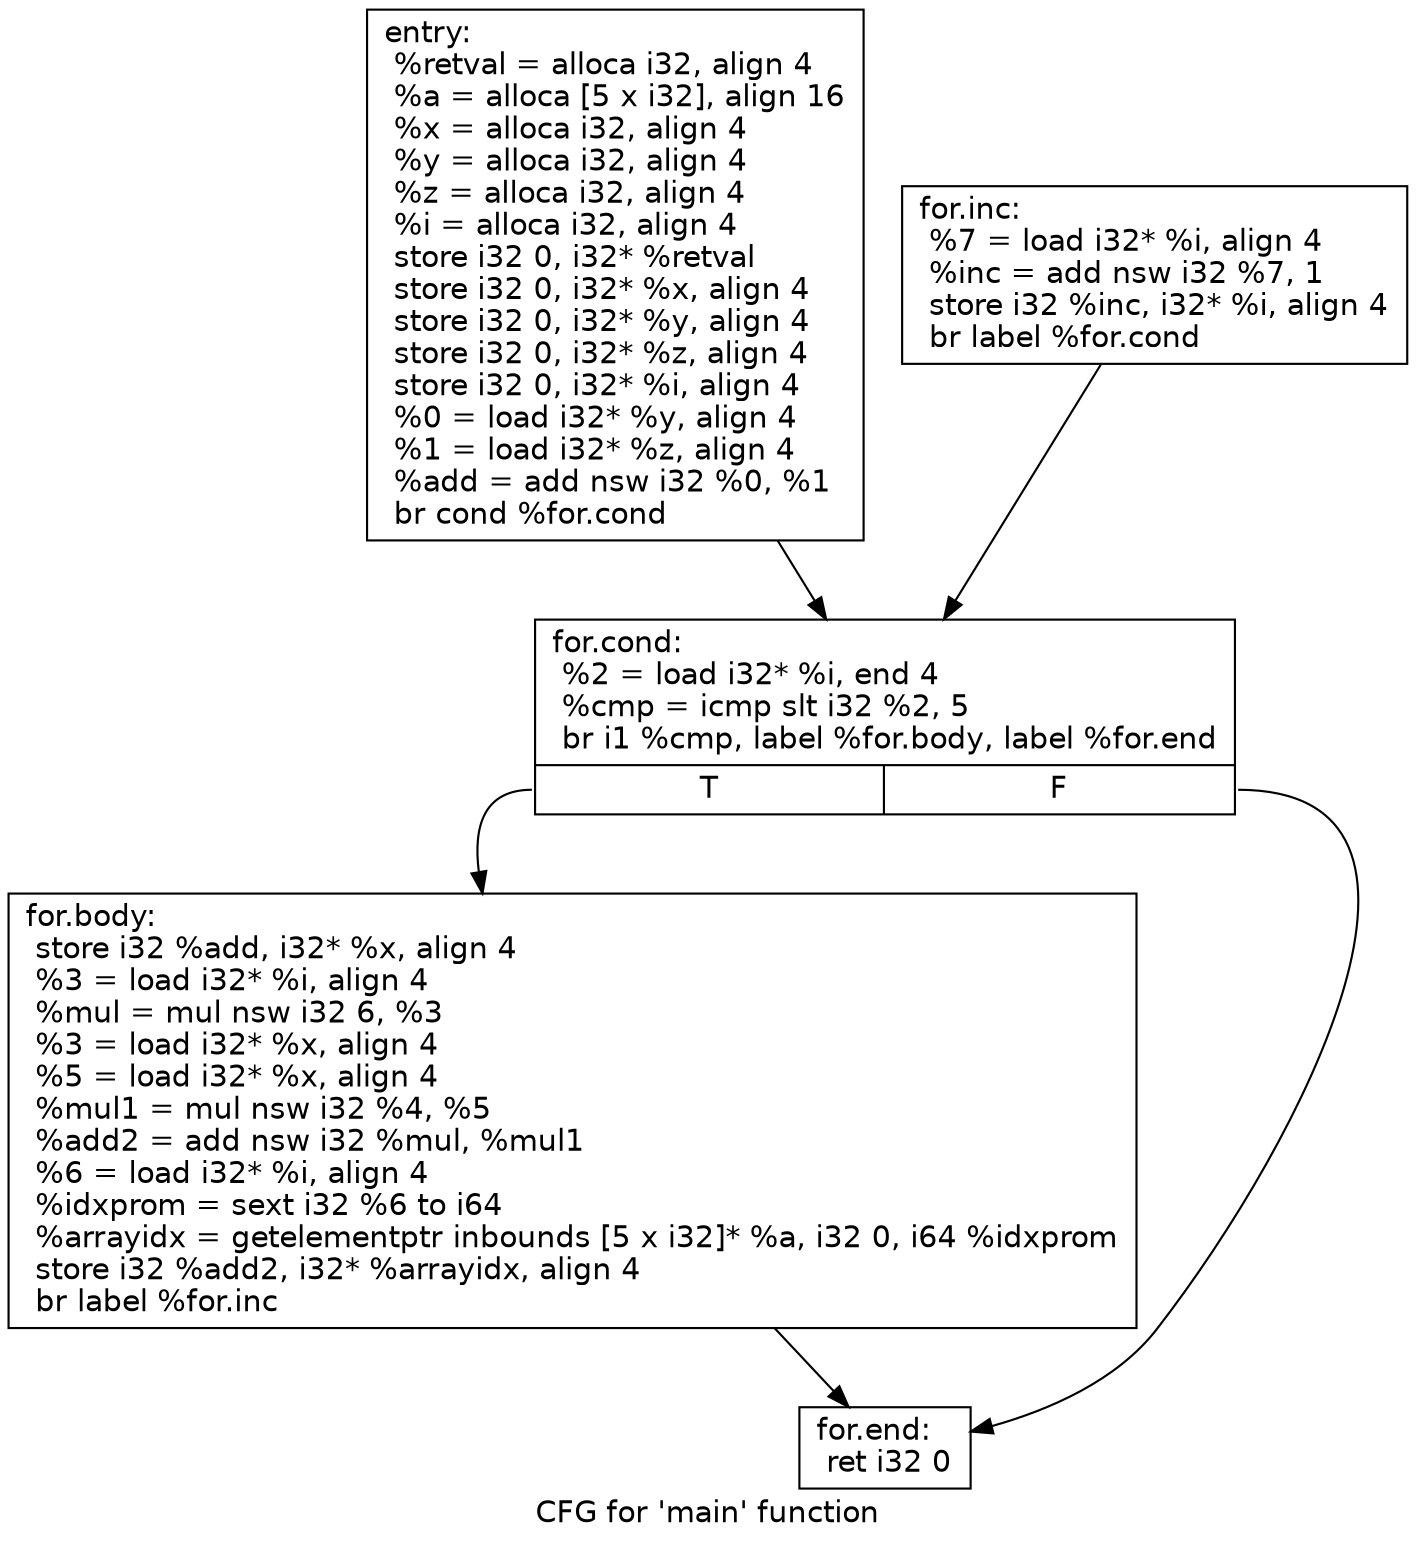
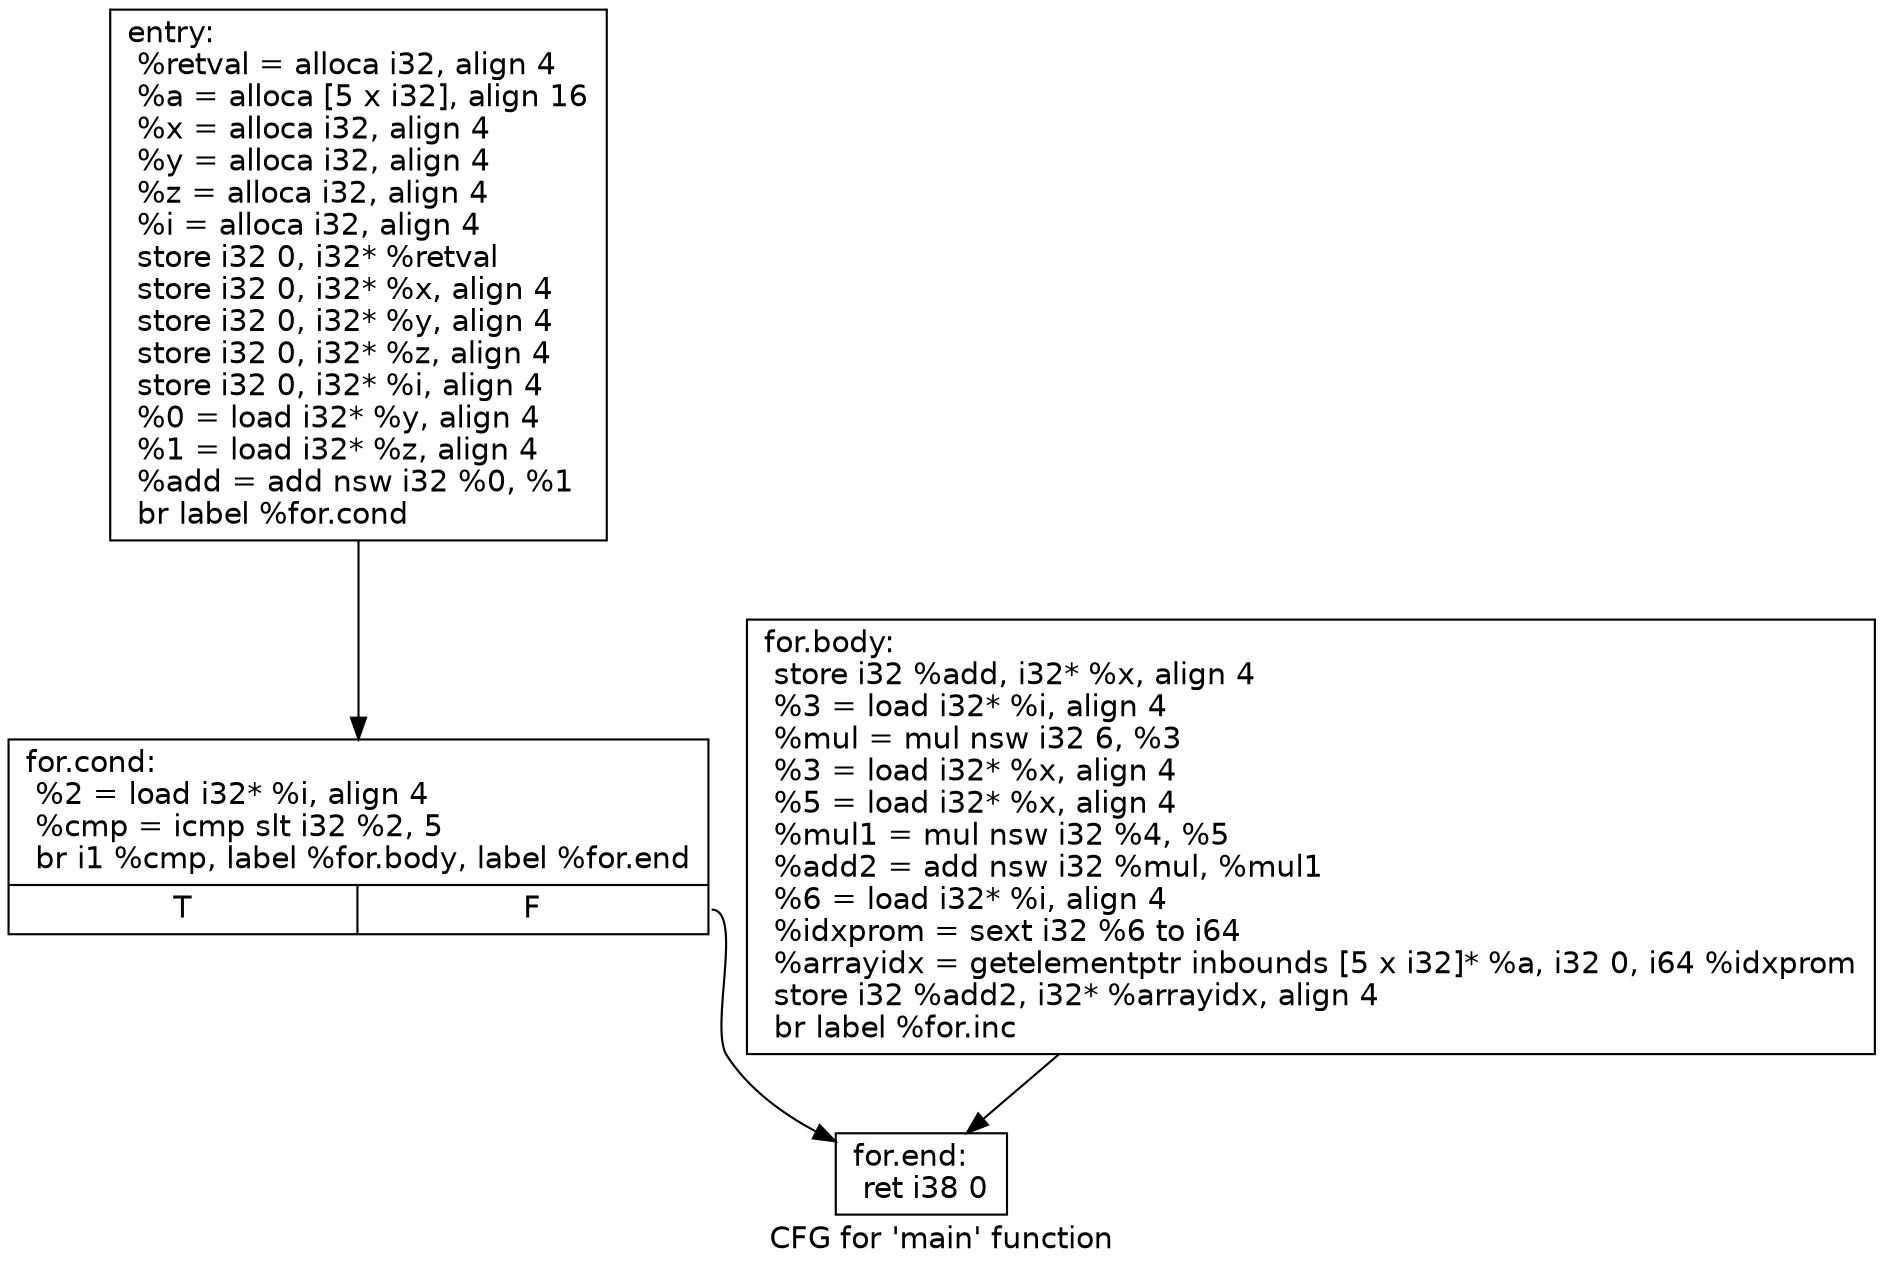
  digraph {
    fontname="DejaVu Sans"
    label="CFG for 'main' function"
    node [fontname="DejaVu Sans" shape=record]
    edge [fontname="DejaVu Sans"]
-   n1 [label="{entry:\l  %retval = alloca i32, align 4\l  %a = alloca [5 x i32], align 16\l  %x = alloca i32, align 4\l  %y = alloca i32, align 4\l  %z = alloca i32, align 4\l  %i = alloca i32, align 4\l  store i32 0, i32* %retval\l  store i32 0, i32* %x, align 4\l  store i32 0, i32* %y, align 4\l  store i32 0, i32* %z, align 4\l  store i32 0, i32* %i, align 4\l  %0 = load i32* %y, align 4\l  %1 = load i32* %z, align 4\l  %add = add nsw i32 %0, %1\l  br cond %for.cond\l}"]
-   n2 [label="{for.cond:                                         \l  %2 = load i32* %i, end 4\l  %cmp = icmp slt i32 %2, 5\l  br i1 %cmp, label %for.body, label %for.end\l|{<s0>T|<s1>F}}"]
+   n1 [label="{entry:\l  %retval = alloca i32, align 4\l  %a = alloca [5 x i32], align 16\l  %x = alloca i32, align 4\l  %y = alloca i32, align 4\l  %z = alloca i32, align 4\l  %i = alloca i32, align 4\l  store i32 0, i32* %retval\l  store i32 0, i32* %x, align 4\l  store i32 0, i32* %y, align 4\l  store i32 0, i32* %z, align 4\l  store i32 0, i32* %i, align 4\l  %0 = load i32* %y, align 4\l  %1 = load i32* %z, align 4\l  %add = add nsw i32 %0, %1\l  br label %for.cond\l}"]
+   n2 [label="{for.cond:                                         \l  %2 = load i32* %i, align 4\l  %cmp = icmp slt i32 %2, 5\l  br i1 %cmp, label %for.body, label %for.end\l|{<s0>T|<s1>F}}"]
    n3 [label="{for.body:                                         \l  store i32 %add, i32* %x, align 4\l  %3 = load i32* %i, align 4\l  %mul = mul nsw i32 6, %3\l  %3 = load i32* %x, align 4\l  %5 = load i32* %x, align 4\l  %mul1 = mul nsw i32 %4, %5\l  %add2 = add nsw i32 %mul, %mul1\l  %6 = load i32* %i, align 4\l  %idxprom = sext i32 %6 to i64\l  %arrayidx = getelementptr inbounds [5 x i32]* %a, i32 0, i64 %idxprom\l  store i32 %add2, i32* %arrayidx, align 4\l  br label %for.inc\l}"]
-   n4 [label="{for.end:                                          \l  ret i32 0\l}"]
-   n5 [label="{for.inc:                                          \l  %7 = load i32* %i, align 4\l  %inc = add nsw i32 %7, 1\l  store i32 %inc, i32* %i, align 4\l  br label %for.cond\l}"]
+   n4 [label="{for.end:                                          \l  ret i38 0\l}"]
    n1 -> n2
-   n2 -> n3 [tailport=s0]
    n2 -> n4 [tailport=s1]
    n3 -> n4
-   n5 -> n2
  }
